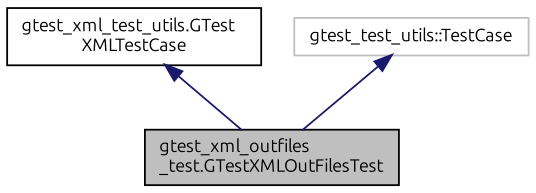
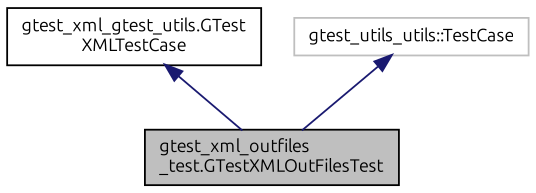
  digraph {
    fontname=Ubuntu
    node [color=black fillcolor=white fontname=Ubuntu fontsize=10 shape=record style=filled]
    edge [color=midnightblue dir=back fontname=Ubuntu fontsize=10 labelfontname=Helvetica labelfontsize=10 style=solid]
    n1 [fillcolor=grey75 fontcolor=black height=0.2 label="gtest_xml_outfiles\l_test.GTestXMLOutFilesTest" width=0.4]
-   n2 [height=0.2 label="gtest_xml_test_utils.GTest\lXMLTestCase" width=0.4]
-   n3 [color=grey75 height=0.2 label="gtest_test_utils::TestCase" width=0.4]
+   n2 [height=0.2 label="gtest_xml_gtest_utils.GTest\lXMLTestCase" width=0.4]
+   n3 [color=grey75 height=0.2 label="gtest_utils_utils::TestCase" width=0.4]
    n2 -> n1
    n3 -> n1
  }
